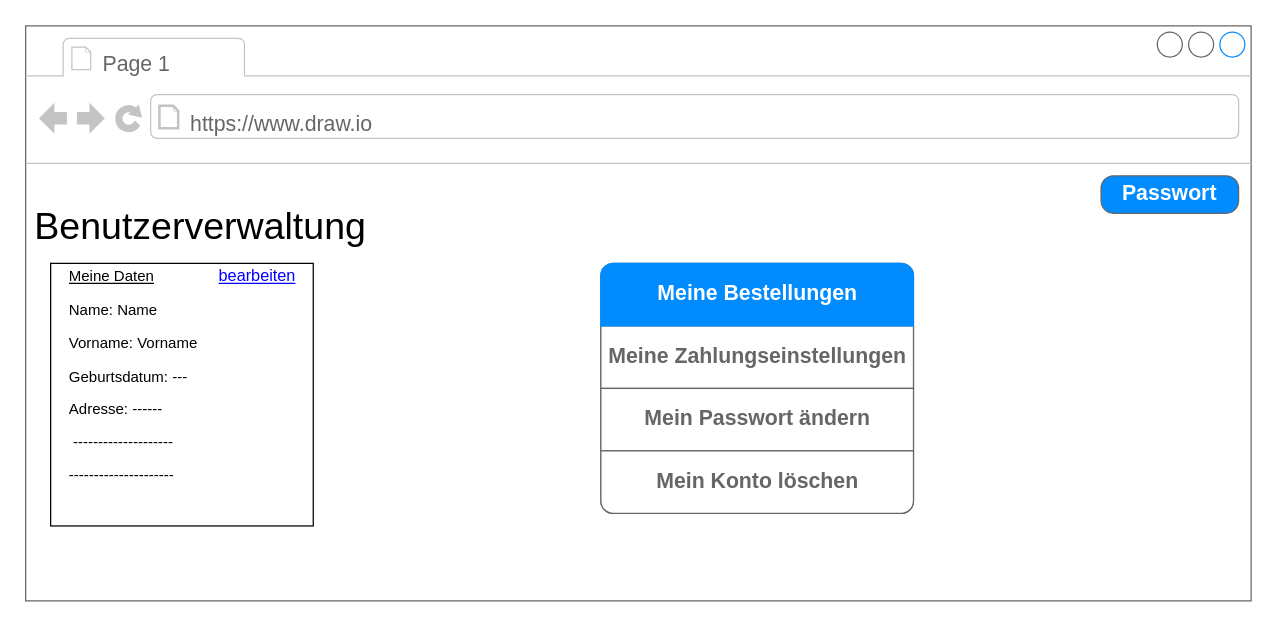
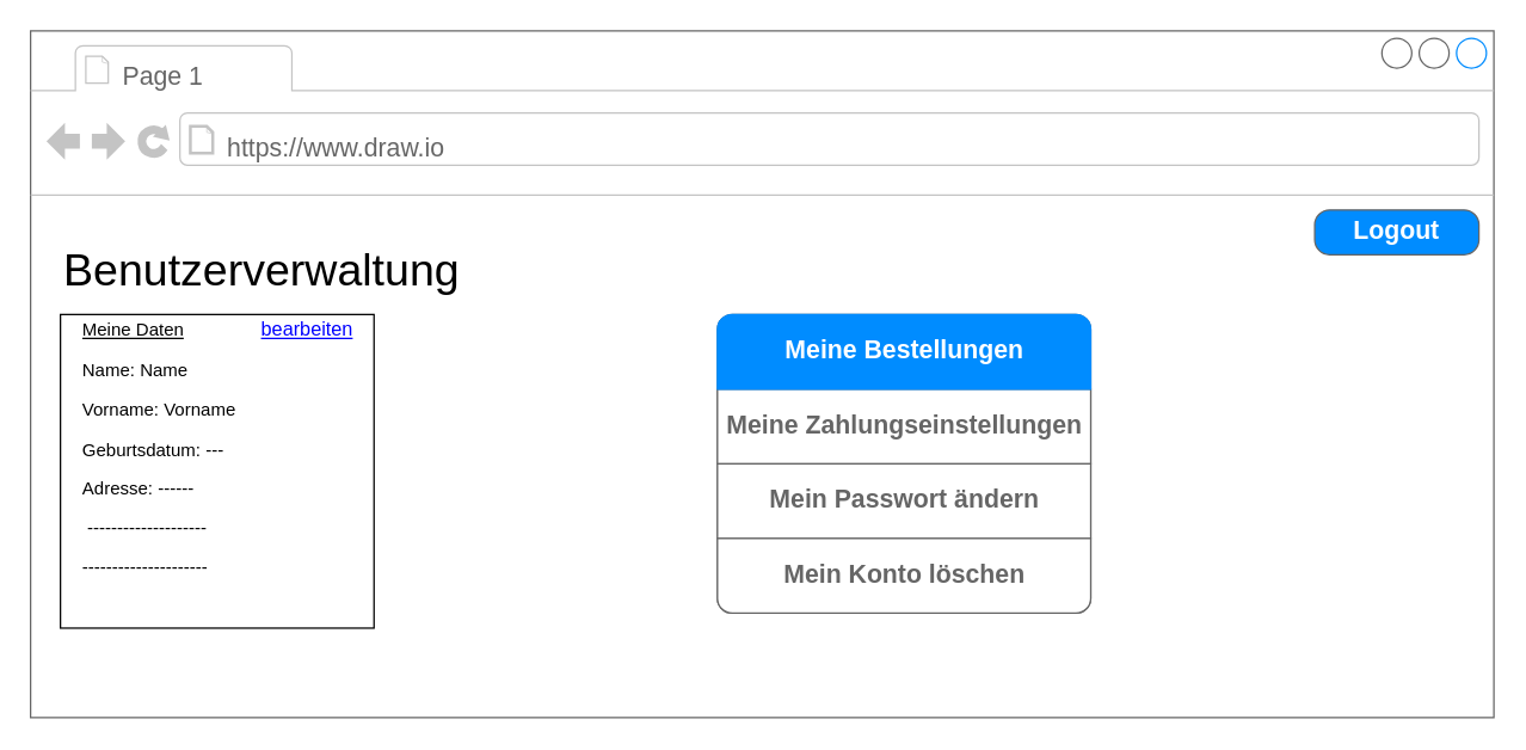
  <mxCell id="0" />
  <mxCell id="1" parent="0" />
  <mxCell id="2" value="" style="strokeWidth=1;shadow=0;dashed=0;align=center;html=1;shape=mxgraph.mockup.containers.browserWindow;rSize=0;strokeColor=#666666;strokeColor2=#008cff;strokeColor3=#c4c4c4;mainText=,;recursiveResize=0;" vertex="1" parent="1"><mxGeometry x="20" y="20" width="980" height="460" as="geometry" /></mxCell>
  <mxCell id="3" value="Page 1" style="strokeWidth=1;shadow=0;dashed=0;align=center;html=1;shape=mxgraph.mockup.containers.anchor;fontSize=17;fontColor=#666666;align=left;" vertex="1" parent="2"><mxGeometry x="60" y="12" width="110" height="40" as="geometry" /></mxCell>
  <mxCell id="4" value="https://www.draw.io" style="strokeWidth=1;shadow=0;dashed=0;align=center;html=1;shape=mxgraph.mockup.containers.anchor;rSize=0;fontSize=17;fontColor=#666666;align=left;" vertex="1" parent="2"><mxGeometry x="130" y="60" width="250" height="40" as="geometry" /></mxCell>
  <mxCell id="5" value="" style="strokeWidth=1;shadow=0;dashed=0;align=center;html=1;shape=mxgraph.mockup.rrect;rSize=10;strokeColor=#666666;" vertex="1" parent="2"><mxGeometry x="460" y="190" width="250" height="200" as="geometry" /></mxCell>
  <mxCell id="6" value="Meine Zahlungseinstellungen" style="strokeColor=inherit;fillColor=inherit;gradientColor=inherit;strokeWidth=1;shadow=0;dashed=0;align=center;html=1;shape=mxgraph.mockup.rrect;rSize=0;fontSize=17;fontColor=#666666;fontStyle=1;resizeWidth=1;" vertex="1" parent="5"><mxGeometry width="250" height="50" relative="1" as="geometry"><mxPoint y="50" as="offset" /></mxGeometry></mxCell>
  <mxCell id="7" value="Mein Passwort ändern" style="strokeColor=inherit;fillColor=inherit;gradientColor=inherit;strokeWidth=1;shadow=0;dashed=0;align=center;html=1;shape=mxgraph.mockup.rrect;rSize=0;fontSize=17;fontColor=#666666;fontStyle=1;resizeWidth=1;" vertex="1" parent="5"><mxGeometry width="250" height="50" relative="1" as="geometry"><mxPoint y="100" as="offset" /></mxGeometry></mxCell>
  <mxCell id="8" value="Mein Konto löschen" style="strokeColor=inherit;fillColor=inherit;gradientColor=inherit;strokeWidth=1;shadow=0;dashed=0;align=center;html=1;shape=mxgraph.mockup.bottomButton;rSize=10;fontSize=17;fontColor=#666666;fontStyle=1;resizeWidth=1;" vertex="1" parent="5"><mxGeometry y="1" width="250" height="50" relative="1" as="geometry"><mxPoint y="-50" as="offset" /></mxGeometry></mxCell>
  <mxCell id="9" value="Meine Bestellungen" style="strokeWidth=1;shadow=0;dashed=0;align=center;html=1;shape=mxgraph.mockup.topButton;rSize=10;fontSize=17;fontColor=#ffffff;fontStyle=1;fillColor=#008cff;strokeColor=#008cff;resizeWidth=1;" vertex="1" parent="5"><mxGeometry width="250" height="50" relative="1" as="geometry" /></mxCell>
- <mxCell id="10" value="Passwort" style="strokeWidth=1;shadow=0;dashed=0;align=center;html=1;shape=mxgraph.mockup.buttons.button;strokeColor=#666666;fontColor=#ffffff;mainText=;buttonStyle=round;fontSize=17;fontStyle=1;fillColor=#008cff;whiteSpace=wrap;" vertex="1" parent="2"><mxGeometry x="860" y="120" width="110" height="30" as="geometry" /></mxCell>
- <mxCell id="11" value="&lt;font style=&quot;font-size: 30px&quot;&gt;Benutzerverwaltung&lt;/font&gt;" style="text;html=1;strokeColor=none;fillColor=none;align=center;verticalAlign=middle;whiteSpace=wrap;rounded=0;" vertex="1" parent="1"><mxGeometry x="25" y="170" width="270" height="20" as="geometry" /></mxCell>
+ <mxCell id="10" value="Logout" style="strokeWidth=1;shadow=0;dashed=0;align=center;html=1;shape=mxgraph.mockup.buttons.button;strokeColor=#666666;fontColor=#ffffff;mainText=;buttonStyle=round;fontSize=17;fontStyle=1;fillColor=#008cff;whiteSpace=wrap;" vertex="1" parent="2"><mxGeometry x="860" y="120" width="110" height="30" as="geometry" /></mxCell>
+ <mxCell id="11" value="&lt;font style=&quot;font-size: 30px&quot;&gt;Benutzerverwaltung&lt;/font&gt;" style="text;html=1;strokeColor=none;fillColor=none;align=center;verticalAlign=middle;whiteSpace=wrap;rounded=0;" vertex="1" parent="1"><mxGeometry x="40" y="170" width="270" height="20" as="geometry" /></mxCell>
  <mxCell id="12" value="" style="group" vertex="1" connectable="0" parent="1"><mxGeometry x="40" y="210" width="240" height="210" as="geometry" /></mxCell>
  <mxCell id="13" value="" style="whiteSpace=wrap;html=1;aspect=fixed;" vertex="1" parent="12"><mxGeometry width="210" height="210" as="geometry" /></mxCell>
  <mxCell id="14" value="&lt;div&gt;&lt;br&gt;&lt;/div&gt;&lt;div&gt;&lt;u&gt;Meine Daten&lt;/u&gt;&lt;br&gt;&lt;/div&gt;&lt;p&gt;Name: Name&lt;/p&gt;&lt;p&gt;Vorname: Vorname&lt;/p&gt;&lt;p&gt;Geburtsdatum: ---&lt;/p&gt;&lt;p&gt;Adresse: ------&lt;/p&gt;&lt;p&gt;&amp;nbsp;--------------------&lt;/p&gt;&lt;p&gt;---------------------&lt;/p&gt;&lt;p&gt;&lt;br&gt;&lt;/p&gt;&lt;p&gt;&lt;br&gt;&lt;/p&gt;" style="text;html=1;strokeColor=none;fillColor=none;spacing=5;spacingTop=-20;whiteSpace=wrap;overflow=hidden;rounded=0;" vertex="1" parent="12"><mxGeometry x="10" width="140" height="190" as="geometry" /></mxCell>
  <mxCell id="15" value="&lt;font style=&quot;font-size: 13px&quot;&gt;bearbeiten&lt;/font&gt;" style="shape=rectangle;strokeColor=none;fillColor=none;linkText=;fontSize=17;fontColor=#0000ff;fontStyle=4;html=1;align=center;" vertex="1" parent="12"><mxGeometry x="90" width="150" height="20" as="geometry" /></mxCell>
